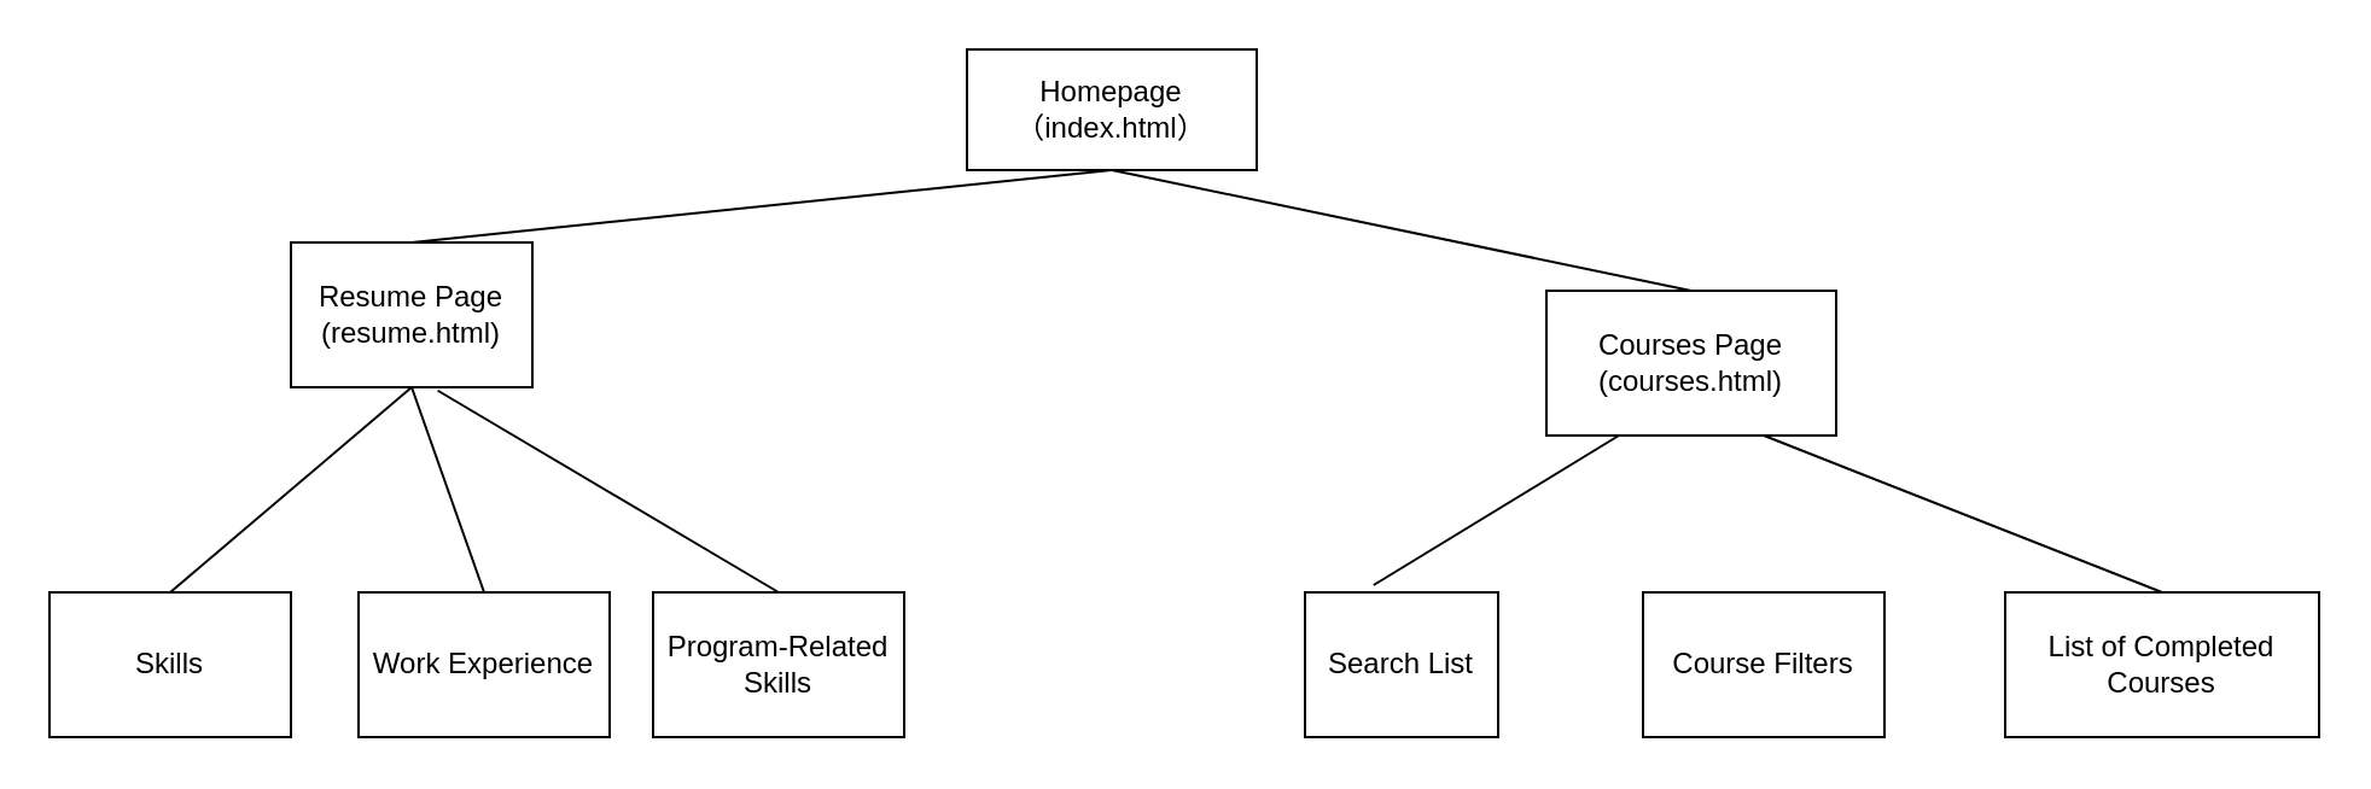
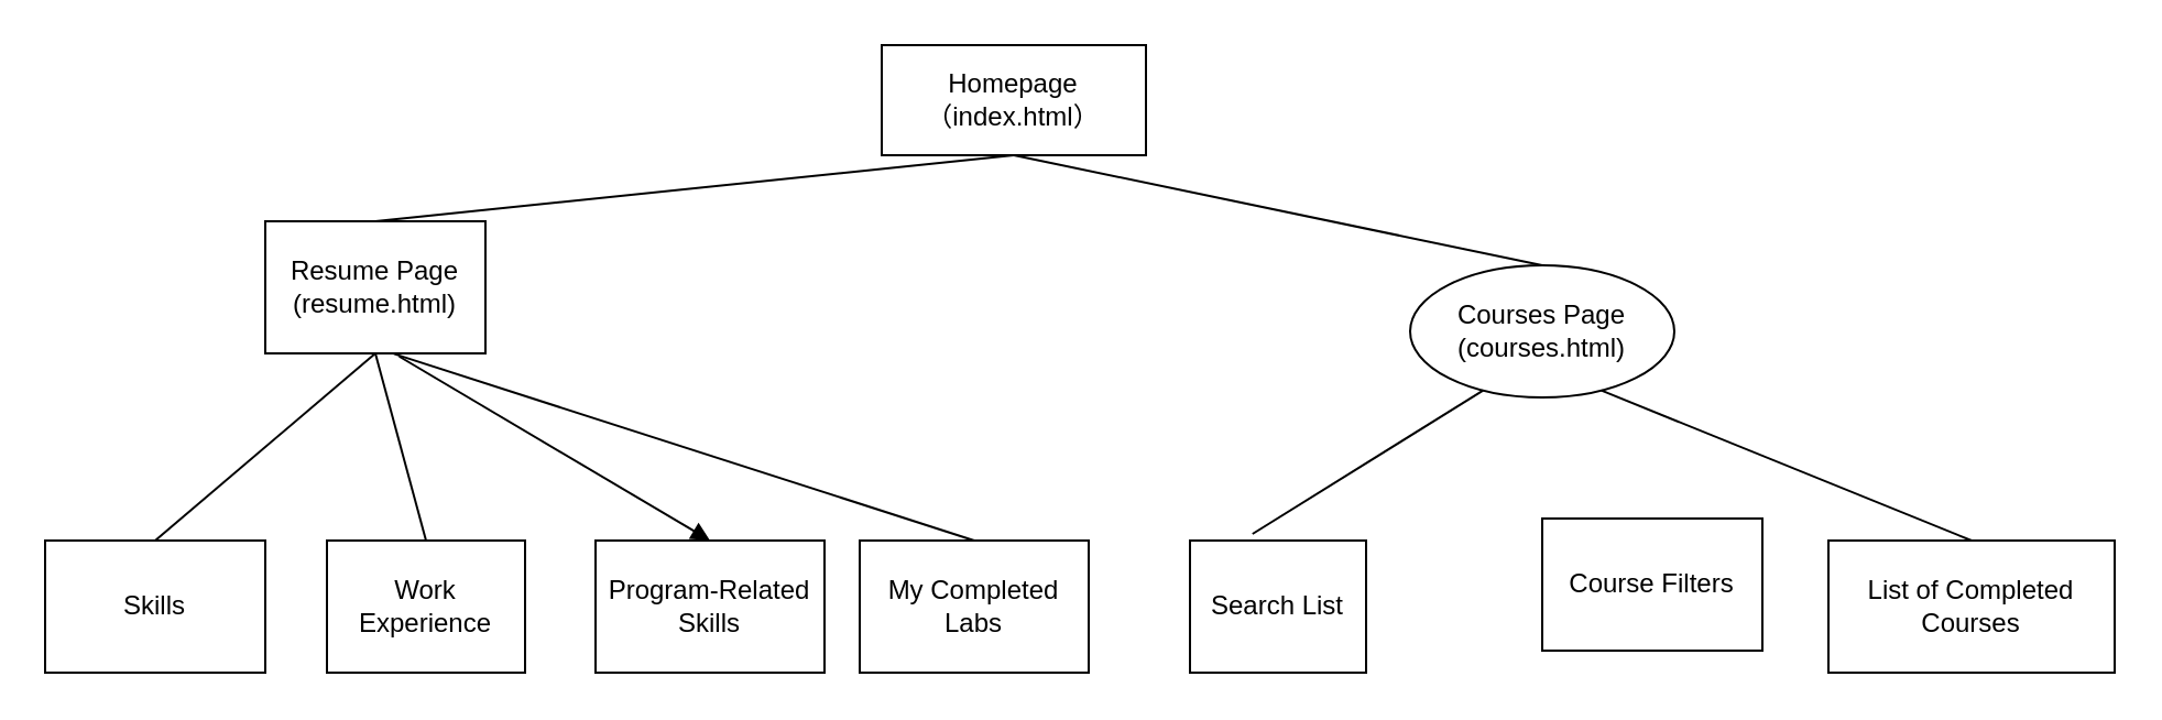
  <mxCell id="0" />
  <mxCell id="1" parent="0" />
  <mxCell id="2" value="Homepage&lt;br&gt;（index.html）" style="rounded=0;whiteSpace=wrap;html=1;" parent="1" vertex="1"><mxGeometry x="400" y="20" width="120" height="50" as="geometry" /></mxCell>
  <mxCell id="3" value="Resume Page (resume.html)" style="rounded=0;whiteSpace=wrap;html=1;" parent="1" vertex="1"><mxGeometry x="120" y="100" width="100" height="60" as="geometry" /></mxCell>
- <mxCell id="4" value="Courses Page (courses.html)" style="rounded=0;whiteSpace=wrap;html=1;" parent="1" vertex="1"><mxGeometry x="640" y="120" width="120" height="60" as="geometry" /></mxCell>
+ <mxCell id="4" value="Courses Page (courses.html)" style="ellipse;whiteSpace=wrap;html=1;" parent="1" vertex="1"><mxGeometry x="640" y="120" width="120" height="60" as="geometry" /></mxCell>
  <mxCell id="5" value="Skills" style="rounded=0;whiteSpace=wrap;html=1;" parent="1" vertex="1"><mxGeometry x="20" y="245" width="100" height="60" as="geometry" /></mxCell>
  <mxCell id="6" value="Program-Related Skills" style="rounded=0;whiteSpace=wrap;html=1;" parent="1" vertex="1"><mxGeometry x="270" y="245" width="104" height="60" as="geometry" /></mxCell>
- <mxCell id="7" value="Course Filters" style="rounded=0;whiteSpace=wrap;html=1;" parent="1" vertex="1"><mxGeometry x="680" y="245" width="100" height="60" as="geometry" /></mxCell>
+ <mxCell id="7" value="Course Filters" style="rounded=0;whiteSpace=wrap;html=1;" parent="1" vertex="1"><mxGeometry x="700" y="235" width="100" height="60" as="geometry" /></mxCell>
  <mxCell id="8" value="Search List" style="rounded=0;whiteSpace=wrap;html=1;" parent="1" vertex="1"><mxGeometry x="540" y="245" width="80" height="60" as="geometry" /></mxCell>
  <mxCell id="9" value="List of Completed Courses" style="rounded=0;whiteSpace=wrap;html=1;" parent="1" vertex="1"><mxGeometry x="830" y="245" width="130" height="60" as="geometry" /></mxCell>
  <mxCell id="10" value="" style="endArrow=none;html=1;rounded=0;entryX=0.5;entryY=1;entryDx=0;entryDy=0;exitX=0.5;exitY=0;exitDx=0;exitDy=0;" parent="1" source="4" target="2" edge="1"><mxGeometry width="50" height="50" relative="1" as="geometry"><mxPoint x="367.5" y="170" as="sourcePoint" /><mxPoint x="417.5" y="120" as="targetPoint" /></mxGeometry></mxCell>
  <mxCell id="11" value="" style="endArrow=none;html=1;rounded=0;entryX=0.5;entryY=1;entryDx=0;entryDy=0;exitX=0.5;exitY=0;exitDx=0;exitDy=0;" parent="1" source="5" target="3" edge="1"><mxGeometry width="50" height="50" relative="1" as="geometry"><mxPoint x="20" y="235" as="sourcePoint" /><mxPoint x="70" y="185" as="targetPoint" /></mxGeometry></mxCell>
- <mxCell id="12" value="" style="endArrow=none;html=1;rounded=0;exitX=0.608;exitY=1.023;exitDx=0;exitDy=0;exitPerimeter=0;entryX=0.5;entryY=0;entryDx=0;entryDy=0;" parent="1" source="3" target="6" edge="1"><mxGeometry width="50" height="50" relative="1" as="geometry"><mxPoint x="210" y="240" as="sourcePoint" /><mxPoint x="270" y="195" as="targetPoint" /></mxGeometry></mxCell>
+ <mxCell id="12" value="" style="endArrow=block;html=1;rounded=0;exitX=0.608;exitY=1.023;exitDx=0;exitDy=0;exitPerimeter=0;entryX=0.5;entryY=0;entryDx=0;entryDy=0;" parent="1" source="3" target="6" edge="1"><mxGeometry width="50" height="50" relative="1" as="geometry"><mxPoint x="210" y="240" as="sourcePoint" /><mxPoint x="270" y="195" as="targetPoint" /></mxGeometry></mxCell>
  <mxCell id="13" value="" style="endArrow=none;html=1;rounded=0;entryX=0.25;entryY=1;entryDx=0;entryDy=0;exitX=0.355;exitY=-0.05;exitDx=0;exitDy=0;exitPerimeter=0;" parent="1" source="8" target="4" edge="1"><mxGeometry width="50" height="50" relative="1" as="geometry"><mxPoint x="300" y="250" as="sourcePoint" /><mxPoint x="350" y="200" as="targetPoint" /></mxGeometry></mxCell>
  <mxCell id="14" value="" style="endArrow=none;html=1;rounded=0;exitX=0.75;exitY=1;exitDx=0;exitDy=0;entryX=0.5;entryY=0;entryDx=0;entryDy=0;" parent="1" source="4" target="9" edge="1"><mxGeometry width="50" height="50" relative="1" as="geometry"><mxPoint x="570" y="240" as="sourcePoint" /><mxPoint x="620" y="190" as="targetPoint" /></mxGeometry></mxCell>
  <mxCell id="15" value="" style="endArrow=none;html=1;rounded=0;entryX=0.5;entryY=1;entryDx=0;entryDy=0;exitX=0.5;exitY=0;exitDx=0;exitDy=0;" parent="1" source="3" target="2" edge="1"><mxGeometry width="50" height="50" relative="1" as="geometry"><mxPoint x="450" y="340" as="sourcePoint" /><mxPoint x="500" y="290" as="targetPoint" /></mxGeometry></mxCell>
- <mxCell id="16" value="Work Experience" style="rounded=0;whiteSpace=wrap;html=1;" parent="1" vertex="1"><mxGeometry x="148" y="245" width="104" height="60" as="geometry" /></mxCell>
+ <mxCell id="16" value="Work Experience" style="rounded=0;whiteSpace=wrap;html=1;" parent="1" vertex="1"><mxGeometry x="148" y="245" width="90" height="60" as="geometry" /></mxCell>
  <mxCell id="17" value="" style="endArrow=none;html=1;rounded=0;entryX=0.5;entryY=1;entryDx=0;entryDy=0;exitX=0.5;exitY=0;exitDx=0;exitDy=0;" parent="1" source="16" target="3" edge="1"><mxGeometry width="50" height="50" relative="1" as="geometry"><mxPoint x="450" y="230" as="sourcePoint" /><mxPoint x="500" y="180" as="targetPoint" /></mxGeometry></mxCell>
+ <mxCell id="18" value="My Completed Labs" style="rounded=0;whiteSpace=wrap;html=1;" parent="1" vertex="1"><mxGeometry x="390" y="245" width="104" height="60" as="geometry" /></mxCell>
+ <mxCell id="19" value="" style="endArrow=none;html=1;rounded=0;entryX=0.584;entryY=1.003;entryDx=0;entryDy=0;entryPerimeter=0;exitX=0.5;exitY=0;exitDx=0;exitDy=0;" edge="1" parent="1" source="18" target="3"><mxGeometry width="50" height="50" relative="1" as="geometry"><mxPoint x="630" y="330" as="sourcePoint" /><mxPoint x="680" y="280" as="targetPoint" /></mxGeometry></mxCell>
